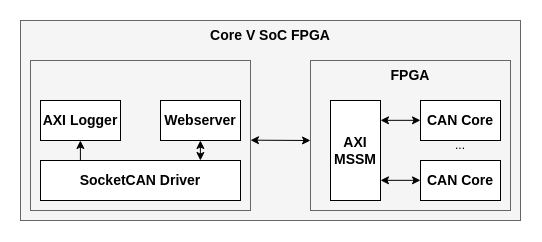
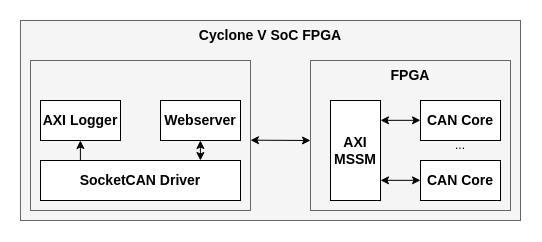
  <mxCell id="0" />
  <mxCell id="1" parent="0" />
  <mxCell id="2" value="" style="rounded=0;whiteSpace=wrap;html=1;fillColor=#f5f5f5;fontColor=#333333;strokeColor=#666666;" vertex="1" parent="1"><mxGeometry x="20" y="20" width="500" height="200" as="geometry" /></mxCell>
  <mxCell id="3" value="" style="rounded=0;whiteSpace=wrap;html=1;fillColor=#f5f5f5;fontColor=#333333;strokeColor=#666666;" vertex="1" parent="1"><mxGeometry x="30" y="60" width="220" height="150" as="geometry" /></mxCell>
  <mxCell id="4" value="&lt;b&gt;&lt;font style=&quot;font-size: 14px;&quot;&gt;SocketCAN Driver&lt;/font&gt;&lt;/b&gt;" style="rounded=0;whiteSpace=wrap;html=1;" vertex="1" parent="1"><mxGeometry x="40" y="160" width="200" height="40" as="geometry" /></mxCell>
  <mxCell id="5" value="&lt;b&gt;&lt;font style=&quot;font-size: 14px;&quot;&gt;AXI Logger&lt;/font&gt;&lt;/b&gt;" style="rounded=0;whiteSpace=wrap;html=1;" vertex="1" parent="1"><mxGeometry x="40" y="100" width="80" height="40" as="geometry" /></mxCell>
  <mxCell id="6" value="&lt;b&gt;&lt;font style=&quot;font-size: 14px;&quot;&gt;Webserver&lt;/font&gt;&lt;/b&gt;" style="rounded=0;whiteSpace=wrap;html=1;" vertex="1" parent="1"><mxGeometry x="160" y="100" width="80" height="40" as="geometry" /></mxCell>
  <mxCell id="7" value="" style="rounded=0;whiteSpace=wrap;html=1;fillColor=#f5f5f5;fontColor=#333333;strokeColor=#666666;" vertex="1" parent="1"><mxGeometry x="310" y="60" width="200" height="150" as="geometry" /></mxCell>
  <mxCell id="8" value="&lt;b&gt;&lt;font style=&quot;font-size: 14px;&quot;&gt;CAN Core&lt;/font&gt;&lt;/b&gt;" style="rounded=0;whiteSpace=wrap;html=1;" vertex="1" parent="1"><mxGeometry x="420" y="100" width="80" height="40" as="geometry" /></mxCell>
  <mxCell id="9" value="&lt;b&gt;&lt;font style=&quot;font-size: 14px;&quot;&gt;CAN Core&lt;/font&gt;&lt;/b&gt;" style="rounded=0;whiteSpace=wrap;html=1;" vertex="1" parent="1"><mxGeometry x="420" y="160" width="80" height="40" as="geometry" /></mxCell>
  <mxCell id="10" value="..." style="text;strokeColor=none;align=center;fillColor=none;html=1;verticalAlign=middle;whiteSpace=wrap;rounded=0;" vertex="1" parent="1"><mxGeometry x="430" y="130" width="60" height="30" as="geometry" /></mxCell>
  <mxCell id="11" value="&lt;b&gt;&lt;font style=&quot;font-size: 14px;&quot;&gt;AXI&lt;br&gt;MSSM&lt;/font&gt;&lt;/b&gt;" style="rounded=0;whiteSpace=wrap;html=1;" vertex="1" parent="1"><mxGeometry x="330" y="100" width="50" height="100" as="geometry" /></mxCell>
  <mxCell id="12" value="" style="endArrow=classic;startArrow=classic;html=1;rounded=0;" edge="1" parent="1"><mxGeometry width="50" height="50" relative="1" as="geometry"><mxPoint x="380" y="119.83" as="sourcePoint" /><mxPoint x="420" y="119.83" as="targetPoint" /></mxGeometry></mxCell>
  <mxCell id="13" value="" style="endArrow=classic;startArrow=classic;html=1;rounded=0;" edge="1" parent="1"><mxGeometry width="50" height="50" relative="1" as="geometry"><mxPoint x="380" y="179.83" as="sourcePoint" /><mxPoint x="420" y="179.83" as="targetPoint" /></mxGeometry></mxCell>
  <mxCell id="14" value="" style="endArrow=classic;startArrow=classic;html=1;rounded=0;" edge="1" parent="1"><mxGeometry width="50" height="50" relative="1" as="geometry"><mxPoint x="250" y="139.67" as="sourcePoint" /><mxPoint x="310" y="140" as="targetPoint" /></mxGeometry></mxCell>
  <mxCell id="15" value="" style="endArrow=classic;startArrow=classic;html=1;rounded=0;" edge="1" parent="1"><mxGeometry width="50" height="50" relative="1" as="geometry"><mxPoint x="199.9" y="160" as="sourcePoint" /><mxPoint x="199.9" y="140" as="targetPoint" /></mxGeometry></mxCell>
  <mxCell id="16" value="" style="endArrow=classic;html=1;rounded=0;" edge="1" parent="1"><mxGeometry width="50" height="50" relative="1" as="geometry"><mxPoint x="79.9" y="160" as="sourcePoint" /><mxPoint x="79.9" y="140" as="targetPoint" /></mxGeometry></mxCell>
  <mxCell id="17" value="&lt;font style=&quot;font-size: 14px;&quot;&gt;&lt;b&gt;FPGA&lt;/b&gt;&lt;/font&gt;" style="text;strokeColor=none;align=center;fillColor=none;html=1;verticalAlign=middle;whiteSpace=wrap;rounded=0;" vertex="1" parent="1"><mxGeometry x="355" y="60" width="110" height="30" as="geometry" /></mxCell>
- <mxCell id="18" value="&lt;font style=&quot;font-size: 14px;&quot;&gt;&lt;b&gt;Core V SoC FPGA&lt;/b&gt;&lt;/font&gt;" style="text;strokeColor=none;align=center;fillColor=none;html=1;verticalAlign=middle;whiteSpace=wrap;rounded=0;" vertex="1" parent="1"><mxGeometry x="190" y="20" width="160" height="30" as="geometry" /></mxCell>
+ <mxCell id="18" value="&lt;font style=&quot;font-size: 14px;&quot;&gt;&lt;b&gt;Cyclone V SoC FPGA&lt;/b&gt;&lt;/font&gt;" style="text;strokeColor=none;align=center;fillColor=none;html=1;verticalAlign=middle;whiteSpace=wrap;rounded=0;" vertex="1" parent="1"><mxGeometry x="190" y="20" width="160" height="30" as="geometry" /></mxCell>
